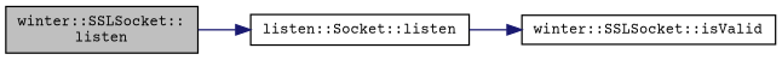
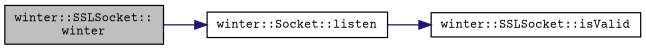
  digraph {
    fontname="Courier Prime"
    rankdir=LR
    node [color=black fillcolor=white fontname="Courier Prime" fontsize=10 shape=record style=filled]
    edge [color=midnightblue fontname="Courier Prime" fontsize=10 labelfontname=Helvetica labelfontsize=10 style=solid]
-   n1 [fillcolor=grey75 fontcolor=black height=0.2 label="winter::SSLSocket::\llisten" width=0.4]
-   n2 [height=0.2 label="listen::Socket::listen" width=0.4]
+   n1 [fillcolor=grey75 fontcolor=black height=0.2 label="winter::SSLSocket::\lwinter" width=0.4]
+   n2 [height=0.2 label="winter::Socket::listen" width=0.4]
    n3 [height=0.2 label="winter::SSLSocket::isValid" width=0.4]
    n1 -> n2
    n2 -> n3
  }
